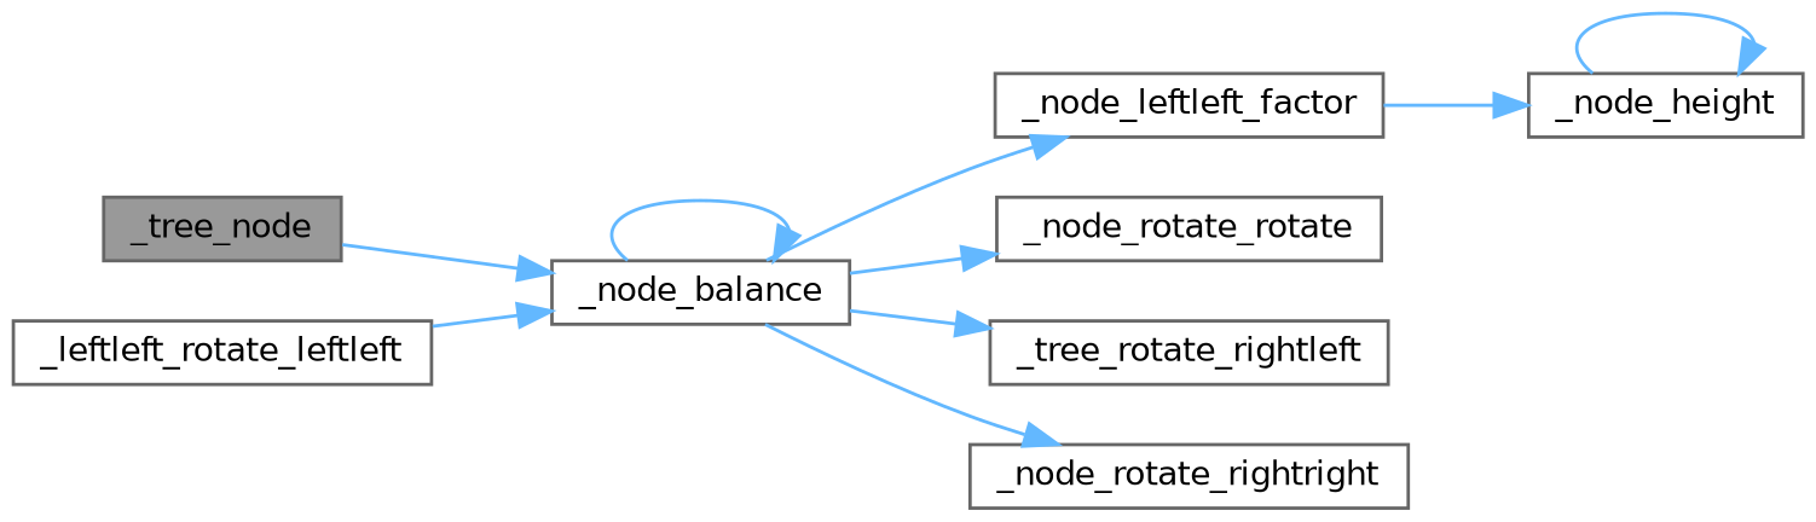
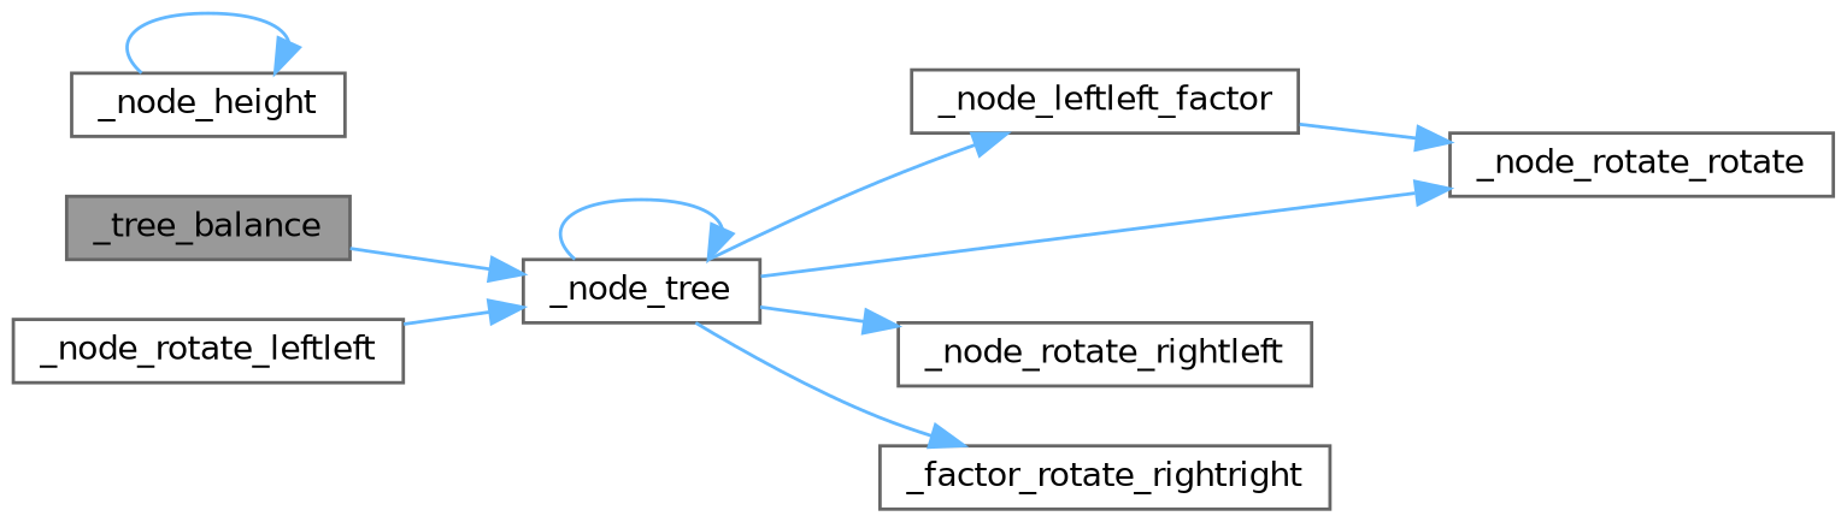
  digraph {
    rankdir=LR
    node [color=grey40 fillcolor=white fontname=Helvetica fontsize=10 shape=box style=filled]
    edge [color=steelblue1 fontname=Helvetica fontsize=10 labelfontname=Helvetica labelfontsize=10 style=solid]
-   n1 [color=gray40 fillcolor=grey60 fontcolor=black height=0.2 label=_tree_node width=0.4]
-   n2 [height=0.2 label=_node_balance width=0.4]
+   n1 [color=gray40 fillcolor=grey60 fontcolor=black height=0.2 label=_tree_balance width=0.4]
+   n2 [height=0.2 label=_node_tree width=0.4]
    n3 [height=0.2 label=_node_leftleft_factor width=0.4]
    n4 [height=0.2 label=_node_rotate_rotate width=0.4]
-   n5 [height=0.2 label=_tree_rotate_rightleft width=0.4]
-   n6 [height=0.2 label=_node_rotate_rightright width=0.4]
+   n5 [height=0.2 label=_node_rotate_rightleft width=0.4]
+   n6 [height=0.2 label=_factor_rotate_rightright width=0.4]
    n7 [height=0.2 label=_node_height width=0.4]
-   n8 [height=0.2 label=_leftleft_rotate_leftleft width=0.4]
+   n8 [height=0.2 label=_node_rotate_leftleft width=0.4]
    n1 -> n2
    n2 -> n2
    n2 -> n3
    n2 -> n4
    n2 -> n5
    n2 -> n6
-   n3 -> n7
+   n3 -> n4
    n7 -> n7
    n8 -> n2
  }
